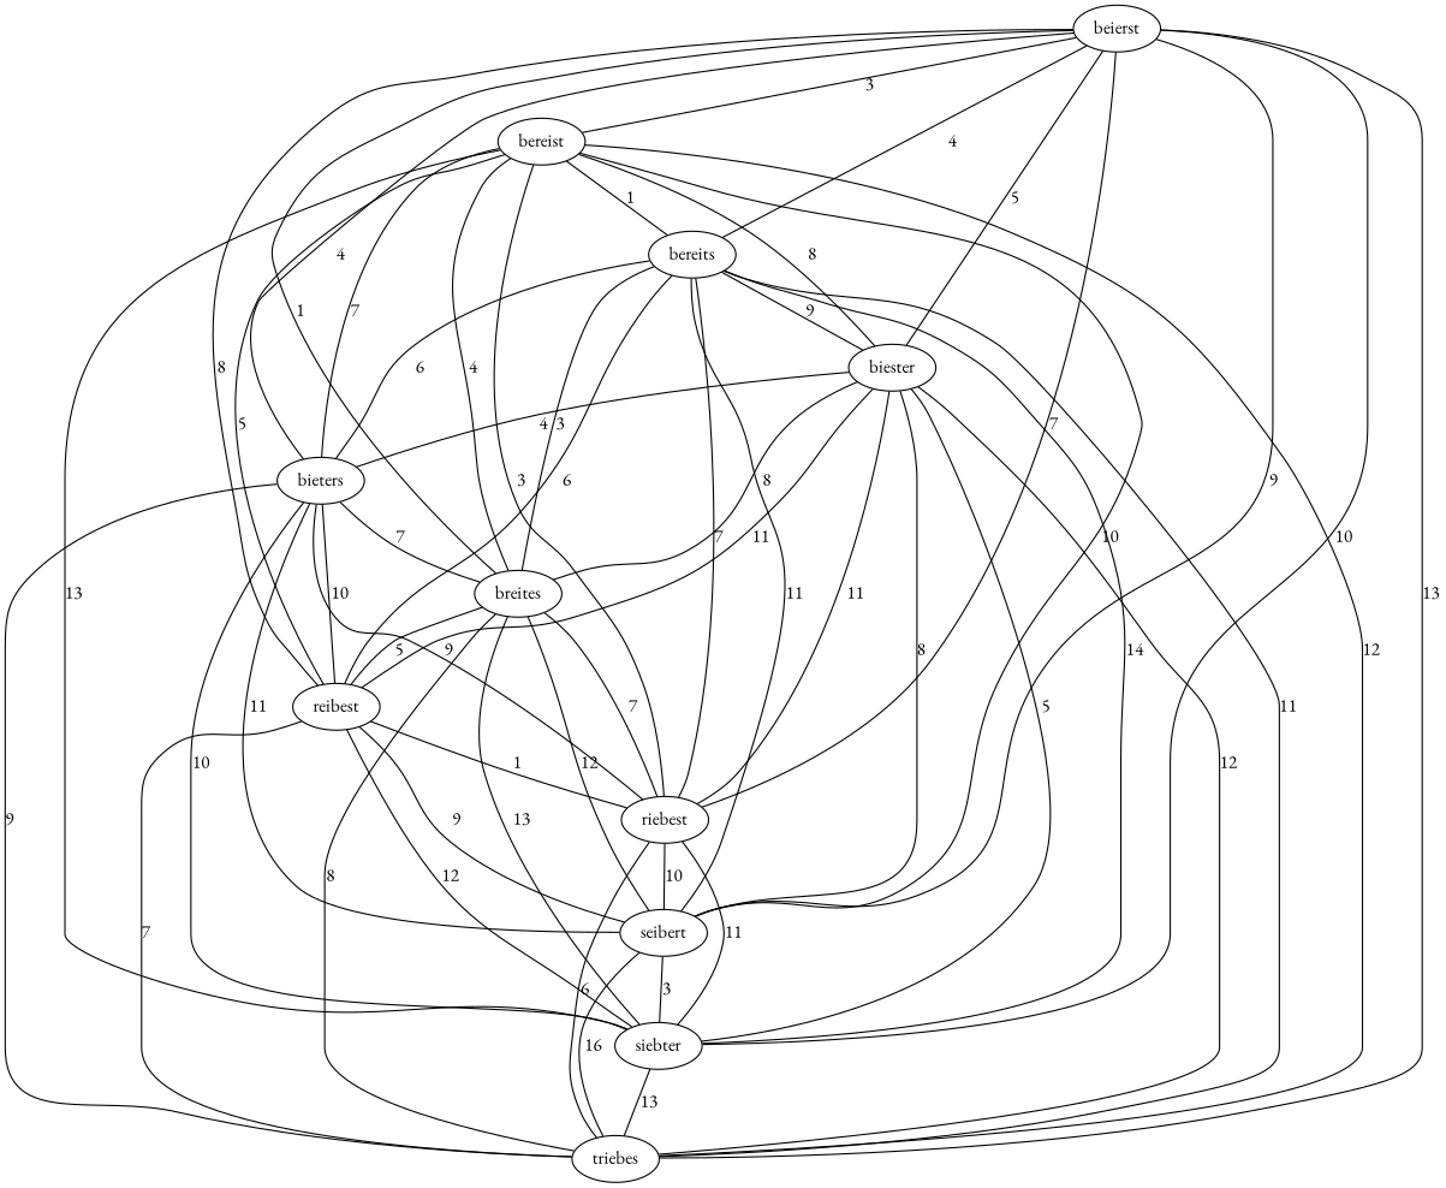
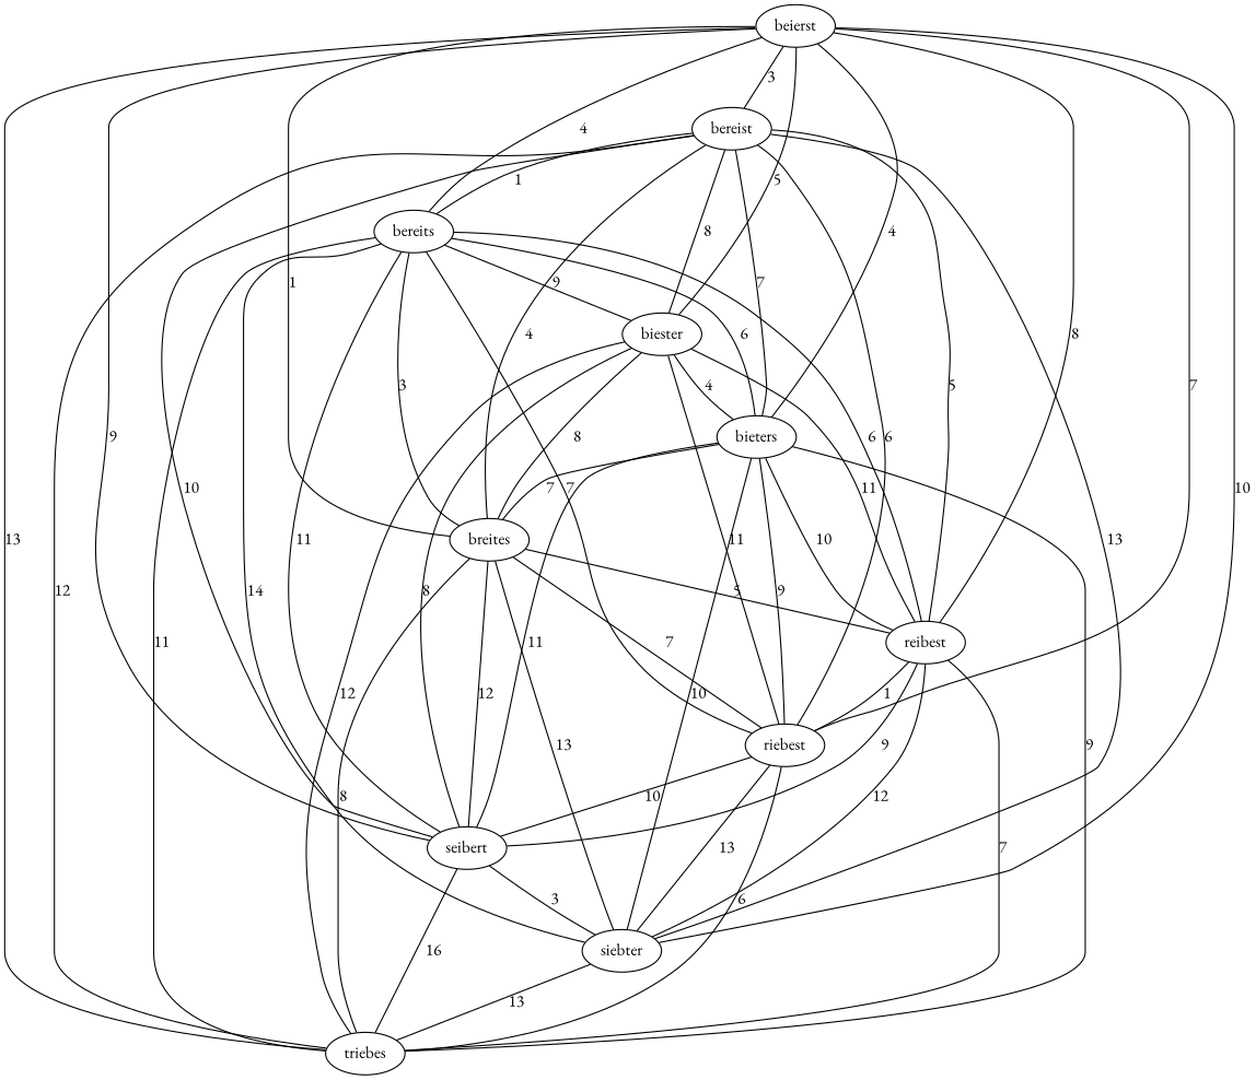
  graph {
    fontname="EB Garamond"
    node [fontname="EB Garamond"]
    edge [fontname="EB Garamond"]
    beierst
    bereist
    bereits
    biester
    bieters
    breites
    reibest
    riebest
    seibert
    siebter
    triebes
    beierst -- bereist [label=3]
    beierst -- bereits [label=4]
    beierst -- biester [label=5]
    beierst -- bieters [label=4]
    beierst -- breites [label=1]
    beierst -- reibest [label=8]
    beierst -- riebest [label=7]
    beierst -- seibert [label=9]
    beierst -- siebter [label=10]
    beierst -- triebes [label=13]
    bereist -- bereits [label=1]
    bereist -- biester [label=8]
    bereist -- bieters [label=7]
    bereist -- breites [label=4]
    bereist -- reibest [label=5]
-   bereist -- riebest [label=3]
+   bereist -- riebest [label=6]
    bereist -- seibert [label=10]
    bereist -- siebter [label=13]
    bereist -- triebes [label=12]
    bereits -- biester [label=9]
    bereits -- bieters [label=6]
    bereits -- breites [label=3]
    bereits -- reibest [label=6]
    bereits -- riebest [label=7]
    bereits -- seibert [label=11]
    bereits -- siebter [label=14]
    bereits -- triebes [label=11]
    biester -- bieters [label=4]
    biester -- breites [label=8]
    biester -- reibest [label=11]
    biester -- riebest [label=11]
    biester -- seibert [label=8]
-   biester -- siebter [label=5]
    biester -- triebes [label=12]
    bieters -- breites [label=7]
    bieters -- reibest [label=10]
    bieters -- riebest [label=9]
    bieters -- seibert [label=11]
    bieters -- siebter [label=10]
    bieters -- triebes [label=9]
    breites -- reibest [label=5]
    breites -- riebest [label=7]
    breites -- seibert [label=12]
    breites -- siebter [label=13]
    breites -- triebes [label=8]
    reibest -- riebest [label=1]
    reibest -- seibert [label=9]
    reibest -- siebter [label=12]
    reibest -- triebes [label=7]
    riebest -- seibert [label=10]
-   riebest -- siebter [label=11]
+   riebest -- siebter [label=13]
    riebest -- triebes [label=6]
    seibert -- siebter [label=3]
    seibert -- triebes [label=16]
    siebter -- triebes [label=13]
  }
